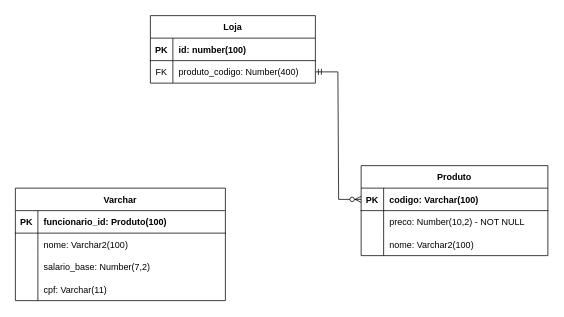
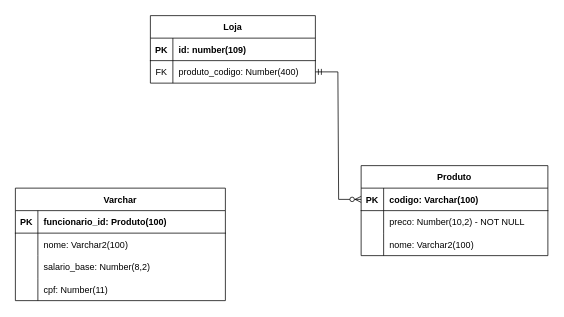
  <mxCell id="0" />
  <mxCell id="1" parent="0" />
  <mxCell id="2" value="Produto" style="shape=table;startSize=30;container=1;collapsible=1;childLayout=tableLayout;fixedRows=1;rowLines=0;fontStyle=1;align=center;resizeLast=1;" vertex="1" parent="1"><mxGeometry x="481" y="220" width="249" height="120" as="geometry" /></mxCell>
  <mxCell id="3" value="" style="shape=tableRow;horizontal=0;startSize=0;swimlaneHead=0;swimlaneBody=0;fillColor=none;collapsible=0;dropTarget=0;points=[[0,0.5],[1,0.5]];portConstraint=eastwest;top=0;left=0;right=0;bottom=1;" vertex="1" parent="2"><mxGeometry y="30" width="249" height="30" as="geometry" /></mxCell>
  <mxCell id="4" value="PK" style="shape=partialRectangle;connectable=0;fillColor=none;top=0;left=0;bottom=0;right=0;fontStyle=1;overflow=hidden;" vertex="1" parent="3"><mxGeometry width="30" height="30" as="geometry"><mxRectangle width="30" height="30" as="alternateBounds" /></mxGeometry></mxCell>
  <mxCell id="5" value="codigo: Varchar(100)" style="shape=partialRectangle;connectable=0;fillColor=none;top=0;left=0;bottom=0;right=0;align=left;spacingLeft=6;fontStyle=1;overflow=hidden;" vertex="1" parent="3"><mxGeometry x="30" width="219" height="30" as="geometry"><mxRectangle width="219" height="30" as="alternateBounds" /></mxGeometry></mxCell>
  <mxCell id="6" value="" style="shape=tableRow;horizontal=0;startSize=0;swimlaneHead=0;swimlaneBody=0;fillColor=none;collapsible=0;dropTarget=0;points=[[0,0.5],[1,0.5]];portConstraint=eastwest;top=0;left=0;right=0;bottom=0;" vertex="1" parent="2"><mxGeometry y="60" width="249" height="30" as="geometry" /></mxCell>
  <mxCell id="7" value="" style="shape=partialRectangle;connectable=0;fillColor=none;top=0;left=0;bottom=0;right=0;editable=1;overflow=hidden;" vertex="1" parent="6"><mxGeometry width="30" height="30" as="geometry"><mxRectangle width="30" height="30" as="alternateBounds" /></mxGeometry></mxCell>
  <mxCell id="8" value="preco: Number(10,2) - NOT NULL" style="shape=partialRectangle;connectable=0;fillColor=none;top=0;left=0;bottom=0;right=0;align=left;spacingLeft=6;overflow=hidden;" vertex="1" parent="6"><mxGeometry x="30" width="219" height="30" as="geometry"><mxRectangle width="219" height="30" as="alternateBounds" /></mxGeometry></mxCell>
  <mxCell id="9" value="" style="shape=tableRow;horizontal=0;startSize=0;swimlaneHead=0;swimlaneBody=0;fillColor=none;collapsible=0;dropTarget=0;points=[[0,0.5],[1,0.5]];portConstraint=eastwest;top=0;left=0;right=0;bottom=0;" vertex="1" parent="2"><mxGeometry y="90" width="249" height="30" as="geometry" /></mxCell>
  <mxCell id="10" value="" style="shape=partialRectangle;connectable=0;fillColor=none;top=0;left=0;bottom=0;right=0;editable=1;overflow=hidden;" vertex="1" parent="9"><mxGeometry width="30" height="30" as="geometry"><mxRectangle width="30" height="30" as="alternateBounds" /></mxGeometry></mxCell>
  <mxCell id="11" value="nome: Varchar2(100)" style="shape=partialRectangle;connectable=0;fillColor=none;top=0;left=0;bottom=0;right=0;align=left;spacingLeft=6;overflow=hidden;" vertex="1" parent="9"><mxGeometry x="30" width="219" height="30" as="geometry"><mxRectangle width="219" height="30" as="alternateBounds" /></mxGeometry></mxCell>
  <mxCell id="12" value="Loja" style="shape=table;startSize=30;container=1;collapsible=1;childLayout=tableLayout;fixedRows=1;rowLines=0;fontStyle=1;align=center;resizeLast=1;" vertex="1" parent="1"><mxGeometry x="200" y="20" width="220" height="90" as="geometry" /></mxCell>
  <mxCell id="13" value="" style="shape=tableRow;horizontal=0;startSize=0;swimlaneHead=0;swimlaneBody=0;fillColor=none;collapsible=0;dropTarget=0;points=[[0,0.5],[1,0.5]];portConstraint=eastwest;top=0;left=0;right=0;bottom=1;" vertex="1" parent="12"><mxGeometry y="30" width="220" height="30" as="geometry" /></mxCell>
  <mxCell id="14" value="PK" style="shape=partialRectangle;connectable=0;fillColor=none;top=0;left=0;bottom=0;right=0;fontStyle=1;overflow=hidden;" vertex="1" parent="13"><mxGeometry width="30" height="30" as="geometry"><mxRectangle width="30" height="30" as="alternateBounds" /></mxGeometry></mxCell>
- <mxCell id="15" value="id: number(100)" style="shape=partialRectangle;connectable=0;fillColor=none;top=0;left=0;bottom=0;right=0;align=left;spacingLeft=6;fontStyle=1;overflow=hidden;" vertex="1" parent="13"><mxGeometry x="30" width="190" height="30" as="geometry"><mxRectangle width="190" height="30" as="alternateBounds" /></mxGeometry></mxCell>
+ <mxCell id="15" value="id: number(109)" style="shape=partialRectangle;connectable=0;fillColor=none;top=0;left=0;bottom=0;right=0;align=left;spacingLeft=6;fontStyle=1;overflow=hidden;" vertex="1" parent="13"><mxGeometry x="30" width="190" height="30" as="geometry"><mxRectangle width="190" height="30" as="alternateBounds" /></mxGeometry></mxCell>
  <mxCell id="16" value="" style="shape=tableRow;horizontal=0;startSize=0;swimlaneHead=0;swimlaneBody=0;fillColor=none;collapsible=0;dropTarget=0;points=[[0,0.5],[1,0.5]];portConstraint=eastwest;top=0;left=0;right=0;bottom=0;" vertex="1" parent="12"><mxGeometry y="60" width="220" height="30" as="geometry" /></mxCell>
  <mxCell id="17" value="FK" style="shape=partialRectangle;connectable=0;fillColor=none;top=0;left=0;bottom=0;right=0;editable=1;overflow=hidden;" vertex="1" parent="16"><mxGeometry width="30" height="30" as="geometry"><mxRectangle width="30" height="30" as="alternateBounds" /></mxGeometry></mxCell>
  <mxCell id="18" value="produto_codigo: Number(400)" style="shape=partialRectangle;connectable=0;fillColor=none;top=0;left=0;bottom=0;right=0;align=left;spacingLeft=6;overflow=hidden;" vertex="1" parent="16"><mxGeometry x="30" width="190" height="30" as="geometry"><mxRectangle width="190" height="30" as="alternateBounds" /></mxGeometry></mxCell>
  <mxCell id="19" value="" style="edgeStyle=entityRelationEdgeStyle;fontSize=12;html=1;endArrow=ERzeroToMany;startArrow=ERmandOne;rounded=0;exitX=1;exitY=0.5;exitDx=0;exitDy=0;entryX=0;entryY=0.5;entryDx=0;entryDy=0;" edge="1" parent="1" source="16" target="3"><mxGeometry width="100" height="100" relative="1" as="geometry"><mxPoint x="440" y="100" as="sourcePoint" /><mxPoint x="540" y="0" as="targetPoint" /></mxGeometry></mxCell>
  <mxCell id="20" value="Varchar" style="shape=table;startSize=30;container=1;collapsible=1;childLayout=tableLayout;fixedRows=1;rowLines=0;fontStyle=1;align=center;resizeLast=1;" vertex="1" parent="1"><mxGeometry x="20" y="250" width="280" height="150" as="geometry" /></mxCell>
  <mxCell id="21" value="" style="shape=tableRow;horizontal=0;startSize=0;swimlaneHead=0;swimlaneBody=0;fillColor=none;collapsible=0;dropTarget=0;points=[[0,0.5],[1,0.5]];portConstraint=eastwest;top=0;left=0;right=0;bottom=1;" vertex="1" parent="20"><mxGeometry y="30" width="280" height="30" as="geometry" /></mxCell>
  <mxCell id="22" value="PK" style="shape=partialRectangle;connectable=0;fillColor=none;top=0;left=0;bottom=0;right=0;fontStyle=1;overflow=hidden;" vertex="1" parent="21"><mxGeometry width="30" height="30" as="geometry"><mxRectangle width="30" height="30" as="alternateBounds" /></mxGeometry></mxCell>
  <mxCell id="23" value="funcionario_id: Produto(100)" style="shape=partialRectangle;connectable=0;fillColor=none;top=0;left=0;bottom=0;right=0;align=left;spacingLeft=6;fontStyle=1;overflow=hidden;" vertex="1" parent="21"><mxGeometry x="30" width="250" height="30" as="geometry"><mxRectangle width="250" height="30" as="alternateBounds" /></mxGeometry></mxCell>
  <mxCell id="24" value="" style="shape=tableRow;horizontal=0;startSize=0;swimlaneHead=0;swimlaneBody=0;fillColor=none;collapsible=0;dropTarget=0;points=[[0,0.5],[1,0.5]];portConstraint=eastwest;top=0;left=0;right=0;bottom=0;" vertex="1" parent="20"><mxGeometry y="60" width="280" height="30" as="geometry" /></mxCell>
  <mxCell id="25" value="" style="shape=partialRectangle;connectable=0;fillColor=none;top=0;left=0;bottom=0;right=0;editable=1;overflow=hidden;" vertex="1" parent="24"><mxGeometry width="30" height="30" as="geometry"><mxRectangle width="30" height="30" as="alternateBounds" /></mxGeometry></mxCell>
  <mxCell id="26" value="nome: Varchar2(100)" style="shape=partialRectangle;connectable=0;fillColor=none;top=0;left=0;bottom=0;right=0;align=left;spacingLeft=6;overflow=hidden;" vertex="1" parent="24"><mxGeometry x="30" width="250" height="30" as="geometry"><mxRectangle width="250" height="30" as="alternateBounds" /></mxGeometry></mxCell>
  <mxCell id="27" value="" style="shape=tableRow;horizontal=0;startSize=0;swimlaneHead=0;swimlaneBody=0;fillColor=none;collapsible=0;dropTarget=0;points=[[0,0.5],[1,0.5]];portConstraint=eastwest;top=0;left=0;right=0;bottom=0;" vertex="1" parent="20"><mxGeometry y="90" width="280" height="30" as="geometry" /></mxCell>
  <mxCell id="28" value="" style="shape=partialRectangle;connectable=0;fillColor=none;top=0;left=0;bottom=0;right=0;editable=1;overflow=hidden;" vertex="1" parent="27"><mxGeometry width="30" height="30" as="geometry"><mxRectangle width="30" height="30" as="alternateBounds" /></mxGeometry></mxCell>
- <mxCell id="29" value="salario_base: Number(7,2)" style="shape=partialRectangle;connectable=0;fillColor=none;top=0;left=0;bottom=0;right=0;align=left;spacingLeft=6;overflow=hidden;" vertex="1" parent="27"><mxGeometry x="30" width="250" height="30" as="geometry"><mxRectangle width="250" height="30" as="alternateBounds" /></mxGeometry></mxCell>
+ <mxCell id="29" value="salario_base: Number(8,2)" style="shape=partialRectangle;connectable=0;fillColor=none;top=0;left=0;bottom=0;right=0;align=left;spacingLeft=6;overflow=hidden;" vertex="1" parent="27"><mxGeometry x="30" width="250" height="30" as="geometry"><mxRectangle width="250" height="30" as="alternateBounds" /></mxGeometry></mxCell>
  <mxCell id="30" value="" style="shape=tableRow;horizontal=0;startSize=0;swimlaneHead=0;swimlaneBody=0;fillColor=none;collapsible=0;dropTarget=0;points=[[0,0.5],[1,0.5]];portConstraint=eastwest;top=0;left=0;right=0;bottom=0;" vertex="1" parent="20"><mxGeometry y="120" width="280" height="30" as="geometry" /></mxCell>
  <mxCell id="31" value="" style="shape=partialRectangle;connectable=0;fillColor=none;top=0;left=0;bottom=0;right=0;editable=1;overflow=hidden;" vertex="1" parent="30"><mxGeometry width="30" height="30" as="geometry"><mxRectangle width="30" height="30" as="alternateBounds" /></mxGeometry></mxCell>
- <mxCell id="32" value="cpf: Varchar(11)" style="shape=partialRectangle;connectable=0;fillColor=none;top=0;left=0;bottom=0;right=0;align=left;spacingLeft=6;overflow=hidden;" vertex="1" parent="30"><mxGeometry x="30" width="250" height="30" as="geometry"><mxRectangle width="250" height="30" as="alternateBounds" /></mxGeometry></mxCell>
+ <mxCell id="32" value="cpf: Number(11)" style="shape=partialRectangle;connectable=0;fillColor=none;top=0;left=0;bottom=0;right=0;align=left;spacingLeft=6;overflow=hidden;" vertex="1" parent="30"><mxGeometry x="30" width="250" height="30" as="geometry"><mxRectangle width="250" height="30" as="alternateBounds" /></mxGeometry></mxCell>
